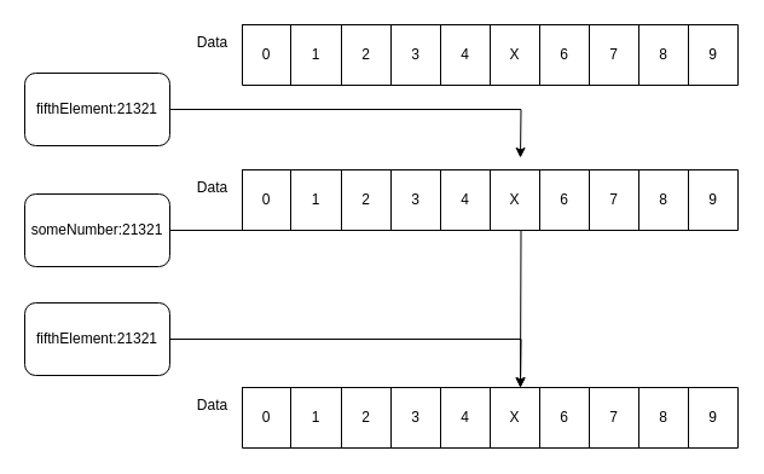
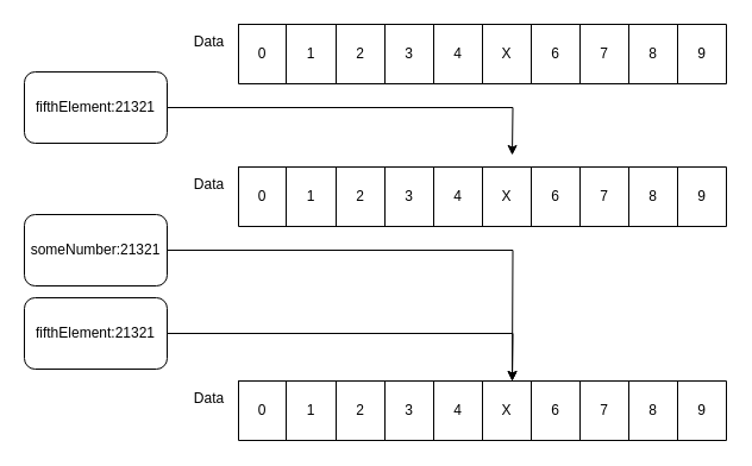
  <mxCell id="0" />
  <mxCell id="1" parent="0" />
  <mxCell id="2" value="" style="shape=table;startSize=0;container=1;collapsible=0;childLayout=tableLayout;" vertex="1" parent="1"><mxGeometry x="200" y="20" width="410" height="50" as="geometry" /></mxCell>
  <mxCell id="3" value="" style="shape=tableRow;horizontal=0;startSize=0;swimlaneHead=0;swimlaneBody=0;strokeColor=inherit;top=0;left=0;bottom=0;right=0;collapsible=0;dropTarget=0;fillColor=none;points=[[0,0.5],[1,0.5]];portConstraint=eastwest;" vertex="1" parent="2"><mxGeometry width="410" height="50" as="geometry" /></mxCell>
  <mxCell id="4" value="0" style="shape=partialRectangle;html=1;whiteSpace=wrap;connectable=0;strokeColor=inherit;overflow=hidden;fillColor=none;top=0;left=0;bottom=0;right=0;pointerEvents=1;" vertex="1" parent="3"><mxGeometry width="40" height="50" as="geometry"><mxRectangle width="40" height="50" as="alternateBounds" /></mxGeometry></mxCell>
  <mxCell id="5" value="1" style="shape=partialRectangle;html=1;whiteSpace=wrap;connectable=0;strokeColor=inherit;overflow=hidden;fillColor=none;top=0;left=0;bottom=0;right=0;pointerEvents=1;" vertex="1" parent="3"><mxGeometry x="40" width="42" height="50" as="geometry"><mxRectangle width="42" height="50" as="alternateBounds" /></mxGeometry></mxCell>
  <mxCell id="6" value="2" style="shape=partialRectangle;html=1;whiteSpace=wrap;connectable=0;strokeColor=inherit;overflow=hidden;fillColor=none;top=0;left=0;bottom=0;right=0;pointerEvents=1;" vertex="1" parent="3"><mxGeometry x="82" width="41" height="50" as="geometry"><mxRectangle width="41" height="50" as="alternateBounds" /></mxGeometry></mxCell>
  <mxCell id="7" value="3" style="shape=partialRectangle;html=1;whiteSpace=wrap;connectable=0;strokeColor=inherit;overflow=hidden;fillColor=none;top=0;left=0;bottom=0;right=0;pointerEvents=1;" vertex="1" parent="3"><mxGeometry x="123" width="41" height="50" as="geometry"><mxRectangle width="41" height="50" as="alternateBounds" /></mxGeometry></mxCell>
  <mxCell id="8" value="4" style="shape=partialRectangle;html=1;whiteSpace=wrap;connectable=0;strokeColor=inherit;overflow=hidden;fillColor=none;top=0;left=0;bottom=0;right=0;pointerEvents=1;" vertex="1" parent="3"><mxGeometry x="164" width="41" height="50" as="geometry"><mxRectangle width="41" height="50" as="alternateBounds" /></mxGeometry></mxCell>
  <mxCell id="9" value="X" style="shape=partialRectangle;html=1;whiteSpace=wrap;connectable=0;strokeColor=inherit;overflow=hidden;fillColor=none;top=0;left=0;bottom=0;right=0;pointerEvents=1;" vertex="1" parent="3"><mxGeometry x="205" width="41" height="50" as="geometry"><mxRectangle width="41" height="50" as="alternateBounds" /></mxGeometry></mxCell>
  <mxCell id="10" value="6" style="shape=partialRectangle;html=1;whiteSpace=wrap;connectable=0;strokeColor=inherit;overflow=hidden;fillColor=none;top=0;left=0;bottom=0;right=0;pointerEvents=1;" vertex="1" parent="3"><mxGeometry x="246" width="41" height="50" as="geometry"><mxRectangle width="41" height="50" as="alternateBounds" /></mxGeometry></mxCell>
  <mxCell id="11" value="7" style="shape=partialRectangle;html=1;whiteSpace=wrap;connectable=0;strokeColor=inherit;overflow=hidden;fillColor=none;top=0;left=0;bottom=0;right=0;pointerEvents=1;" vertex="1" parent="3"><mxGeometry x="287" width="41" height="50" as="geometry"><mxRectangle width="41" height="50" as="alternateBounds" /></mxGeometry></mxCell>
  <mxCell id="12" value="8" style="shape=partialRectangle;html=1;whiteSpace=wrap;connectable=0;strokeColor=inherit;overflow=hidden;fillColor=none;top=0;left=0;bottom=0;right=0;pointerEvents=1;" vertex="1" parent="3"><mxGeometry x="328" width="41" height="50" as="geometry"><mxRectangle width="41" height="50" as="alternateBounds" /></mxGeometry></mxCell>
  <mxCell id="13" value="9" style="shape=partialRectangle;html=1;whiteSpace=wrap;connectable=0;strokeColor=inherit;overflow=hidden;fillColor=none;top=0;left=0;bottom=0;right=0;pointerEvents=1;" vertex="1" parent="3"><mxGeometry x="369" width="41" height="50" as="geometry"><mxRectangle width="41" height="50" as="alternateBounds" /></mxGeometry></mxCell>
  <mxCell id="14" value="" style="shape=table;startSize=0;container=1;collapsible=0;childLayout=tableLayout;" vertex="1" parent="1"><mxGeometry x="200" y="140" width="410" height="50" as="geometry" /></mxCell>
  <mxCell id="15" value="" style="shape=tableRow;horizontal=0;startSize=0;swimlaneHead=0;swimlaneBody=0;strokeColor=inherit;top=0;left=0;bottom=0;right=0;collapsible=0;dropTarget=0;fillColor=none;points=[[0,0.5],[1,0.5]];portConstraint=eastwest;" vertex="1" parent="14"><mxGeometry width="410" height="50" as="geometry" /></mxCell>
  <mxCell id="16" value="0" style="shape=partialRectangle;html=1;whiteSpace=wrap;connectable=0;strokeColor=inherit;overflow=hidden;fillColor=none;top=0;left=0;bottom=0;right=0;pointerEvents=1;" vertex="1" parent="15"><mxGeometry width="40" height="50" as="geometry"><mxRectangle width="40" height="50" as="alternateBounds" /></mxGeometry></mxCell>
  <mxCell id="17" value="1" style="shape=partialRectangle;html=1;whiteSpace=wrap;connectable=0;strokeColor=inherit;overflow=hidden;fillColor=none;top=0;left=0;bottom=0;right=0;pointerEvents=1;" vertex="1" parent="15"><mxGeometry x="40" width="42" height="50" as="geometry"><mxRectangle width="42" height="50" as="alternateBounds" /></mxGeometry></mxCell>
  <mxCell id="18" value="2" style="shape=partialRectangle;html=1;whiteSpace=wrap;connectable=0;strokeColor=inherit;overflow=hidden;fillColor=none;top=0;left=0;bottom=0;right=0;pointerEvents=1;" vertex="1" parent="15"><mxGeometry x="82" width="41" height="50" as="geometry"><mxRectangle width="41" height="50" as="alternateBounds" /></mxGeometry></mxCell>
  <mxCell id="19" value="3" style="shape=partialRectangle;html=1;whiteSpace=wrap;connectable=0;strokeColor=inherit;overflow=hidden;fillColor=none;top=0;left=0;bottom=0;right=0;pointerEvents=1;" vertex="1" parent="15"><mxGeometry x="123" width="41" height="50" as="geometry"><mxRectangle width="41" height="50" as="alternateBounds" /></mxGeometry></mxCell>
  <mxCell id="20" value="4" style="shape=partialRectangle;html=1;whiteSpace=wrap;connectable=0;strokeColor=inherit;overflow=hidden;fillColor=none;top=0;left=0;bottom=0;right=0;pointerEvents=1;" vertex="1" parent="15"><mxGeometry x="164" width="41" height="50" as="geometry"><mxRectangle width="41" height="50" as="alternateBounds" /></mxGeometry></mxCell>
  <mxCell id="21" value="X" style="shape=partialRectangle;html=1;whiteSpace=wrap;connectable=0;strokeColor=inherit;overflow=hidden;fillColor=none;top=0;left=0;bottom=0;right=0;pointerEvents=1;" vertex="1" parent="15"><mxGeometry x="205" width="41" height="50" as="geometry"><mxRectangle width="41" height="50" as="alternateBounds" /></mxGeometry></mxCell>
  <mxCell id="22" value="6" style="shape=partialRectangle;html=1;whiteSpace=wrap;connectable=0;strokeColor=inherit;overflow=hidden;fillColor=none;top=0;left=0;bottom=0;right=0;pointerEvents=1;" vertex="1" parent="15"><mxGeometry x="246" width="41" height="50" as="geometry"><mxRectangle width="41" height="50" as="alternateBounds" /></mxGeometry></mxCell>
  <mxCell id="23" value="7" style="shape=partialRectangle;html=1;whiteSpace=wrap;connectable=0;strokeColor=inherit;overflow=hidden;fillColor=none;top=0;left=0;bottom=0;right=0;pointerEvents=1;" vertex="1" parent="15"><mxGeometry x="287" width="41" height="50" as="geometry"><mxRectangle width="41" height="50" as="alternateBounds" /></mxGeometry></mxCell>
  <mxCell id="24" value="8" style="shape=partialRectangle;html=1;whiteSpace=wrap;connectable=0;strokeColor=inherit;overflow=hidden;fillColor=none;top=0;left=0;bottom=0;right=0;pointerEvents=1;" vertex="1" parent="15"><mxGeometry x="328" width="41" height="50" as="geometry"><mxRectangle width="41" height="50" as="alternateBounds" /></mxGeometry></mxCell>
  <mxCell id="25" value="9" style="shape=partialRectangle;html=1;whiteSpace=wrap;connectable=0;strokeColor=inherit;overflow=hidden;fillColor=none;top=0;left=0;bottom=0;right=0;pointerEvents=1;" vertex="1" parent="15"><mxGeometry x="369" width="41" height="50" as="geometry"><mxRectangle width="41" height="50" as="alternateBounds" /></mxGeometry></mxCell>
  <mxCell id="26" style="edgeStyle=orthogonalEdgeStyle;rounded=0;orthogonalLoop=1;jettySize=auto;html=1;exitX=1;exitY=0.5;exitDx=0;exitDy=0;" edge="1" parent="1" source="27"><mxGeometry relative="1" as="geometry"><mxPoint x="430" y="130" as="targetPoint" /></mxGeometry></mxCell>
  <mxCell id="27" value="fifthElement:21321" style="rounded=1;whiteSpace=wrap;html=1;" vertex="1" parent="1"><mxGeometry x="20" y="60" width="120" height="60" as="geometry" /></mxCell>
  <mxCell id="28" value="" style="shape=table;startSize=0;container=1;collapsible=0;childLayout=tableLayout;" vertex="1" parent="1"><mxGeometry x="200" y="320" width="410" height="50" as="geometry" /></mxCell>
  <mxCell id="29" value="" style="shape=tableRow;horizontal=0;startSize=0;swimlaneHead=0;swimlaneBody=0;strokeColor=inherit;top=0;left=0;bottom=0;right=0;collapsible=0;dropTarget=0;fillColor=none;points=[[0,0.5],[1,0.5]];portConstraint=eastwest;" vertex="1" parent="28"><mxGeometry width="410" height="50" as="geometry" /></mxCell>
  <mxCell id="30" value="0" style="shape=partialRectangle;html=1;whiteSpace=wrap;connectable=0;strokeColor=inherit;overflow=hidden;fillColor=none;top=0;left=0;bottom=0;right=0;pointerEvents=1;" vertex="1" parent="29"><mxGeometry width="40" height="50" as="geometry"><mxRectangle width="40" height="50" as="alternateBounds" /></mxGeometry></mxCell>
  <mxCell id="31" value="1" style="shape=partialRectangle;html=1;whiteSpace=wrap;connectable=0;strokeColor=inherit;overflow=hidden;fillColor=none;top=0;left=0;bottom=0;right=0;pointerEvents=1;" vertex="1" parent="29"><mxGeometry x="40" width="42" height="50" as="geometry"><mxRectangle width="42" height="50" as="alternateBounds" /></mxGeometry></mxCell>
  <mxCell id="32" value="2" style="shape=partialRectangle;html=1;whiteSpace=wrap;connectable=0;strokeColor=inherit;overflow=hidden;fillColor=none;top=0;left=0;bottom=0;right=0;pointerEvents=1;" vertex="1" parent="29"><mxGeometry x="82" width="41" height="50" as="geometry"><mxRectangle width="41" height="50" as="alternateBounds" /></mxGeometry></mxCell>
  <mxCell id="33" value="3" style="shape=partialRectangle;html=1;whiteSpace=wrap;connectable=0;strokeColor=inherit;overflow=hidden;fillColor=none;top=0;left=0;bottom=0;right=0;pointerEvents=1;" vertex="1" parent="29"><mxGeometry x="123" width="41" height="50" as="geometry"><mxRectangle width="41" height="50" as="alternateBounds" /></mxGeometry></mxCell>
  <mxCell id="34" value="4" style="shape=partialRectangle;html=1;whiteSpace=wrap;connectable=0;strokeColor=inherit;overflow=hidden;fillColor=none;top=0;left=0;bottom=0;right=0;pointerEvents=1;" vertex="1" parent="29"><mxGeometry x="164" width="41" height="50" as="geometry"><mxRectangle width="41" height="50" as="alternateBounds" /></mxGeometry></mxCell>
  <mxCell id="35" value="X" style="shape=partialRectangle;html=1;whiteSpace=wrap;connectable=0;strokeColor=inherit;overflow=hidden;fillColor=none;top=0;left=0;bottom=0;right=0;pointerEvents=1;" vertex="1" parent="29"><mxGeometry x="205" width="41" height="50" as="geometry"><mxRectangle width="41" height="50" as="alternateBounds" /></mxGeometry></mxCell>
  <mxCell id="36" value="6" style="shape=partialRectangle;html=1;whiteSpace=wrap;connectable=0;strokeColor=inherit;overflow=hidden;fillColor=none;top=0;left=0;bottom=0;right=0;pointerEvents=1;" vertex="1" parent="29"><mxGeometry x="246" width="41" height="50" as="geometry"><mxRectangle width="41" height="50" as="alternateBounds" /></mxGeometry></mxCell>
  <mxCell id="37" value="7" style="shape=partialRectangle;html=1;whiteSpace=wrap;connectable=0;strokeColor=inherit;overflow=hidden;fillColor=none;top=0;left=0;bottom=0;right=0;pointerEvents=1;" vertex="1" parent="29"><mxGeometry x="287" width="41" height="50" as="geometry"><mxRectangle width="41" height="50" as="alternateBounds" /></mxGeometry></mxCell>
  <mxCell id="38" value="8" style="shape=partialRectangle;html=1;whiteSpace=wrap;connectable=0;strokeColor=inherit;overflow=hidden;fillColor=none;top=0;left=0;bottom=0;right=0;pointerEvents=1;" vertex="1" parent="29"><mxGeometry x="328" width="41" height="50" as="geometry"><mxRectangle width="41" height="50" as="alternateBounds" /></mxGeometry></mxCell>
  <mxCell id="39" value="9" style="shape=partialRectangle;html=1;whiteSpace=wrap;connectable=0;strokeColor=inherit;overflow=hidden;fillColor=none;top=0;left=0;bottom=0;right=0;pointerEvents=1;" vertex="1" parent="29"><mxGeometry x="369" width="41" height="50" as="geometry"><mxRectangle width="41" height="50" as="alternateBounds" /></mxGeometry></mxCell>
  <mxCell id="40" style="edgeStyle=orthogonalEdgeStyle;rounded=0;orthogonalLoop=1;jettySize=auto;html=1;exitX=1;exitY=0.5;exitDx=0;exitDy=0;" edge="1" parent="1" source="41"><mxGeometry relative="1" as="geometry"><mxPoint x="430" y="320" as="targetPoint" /></mxGeometry></mxCell>
  <mxCell id="41" value="fifthElement:21321" style="rounded=1;whiteSpace=wrap;html=1;" vertex="1" parent="1"><mxGeometry x="20" y="250" width="120" height="60" as="geometry" /></mxCell>
  <mxCell id="42" style="edgeStyle=orthogonalEdgeStyle;rounded=0;orthogonalLoop=1;jettySize=auto;html=1;exitX=1;exitY=0.5;exitDx=0;exitDy=0;" edge="1" parent="1" source="43"><mxGeometry relative="1" as="geometry"><mxPoint x="430" y="320" as="targetPoint" /></mxGeometry></mxCell>
- <mxCell id="43" value="someNumber:21321" style="rounded=1;whiteSpace=wrap;html=1;" vertex="1" parent="1"><mxGeometry x="20" y="160" width="120" height="60" as="geometry" /></mxCell>
+ <mxCell id="43" value="someNumber:21321" style="rounded=1;whiteSpace=wrap;html=1;" vertex="1" parent="1"><mxGeometry x="20" y="180" width="120" height="60" as="geometry" /></mxCell>
  <mxCell id="44" value="Data" style="text;html=1;align=center;verticalAlign=middle;resizable=0;points=[];autosize=1;strokeColor=none;fillColor=none;" vertex="1" parent="1"><mxGeometry x="150" y="20" width="50" height="30" as="geometry" /></mxCell>
  <mxCell id="45" value="Data" style="text;html=1;align=center;verticalAlign=middle;resizable=0;points=[];autosize=1;strokeColor=none;fillColor=none;" vertex="1" parent="1"><mxGeometry x="150" y="140" width="50" height="30" as="geometry" /></mxCell>
  <mxCell id="46" value="Data" style="text;html=1;align=center;verticalAlign=middle;resizable=0;points=[];autosize=1;strokeColor=none;fillColor=none;" vertex="1" parent="1"><mxGeometry x="150" y="320" width="50" height="30" as="geometry" /></mxCell>
